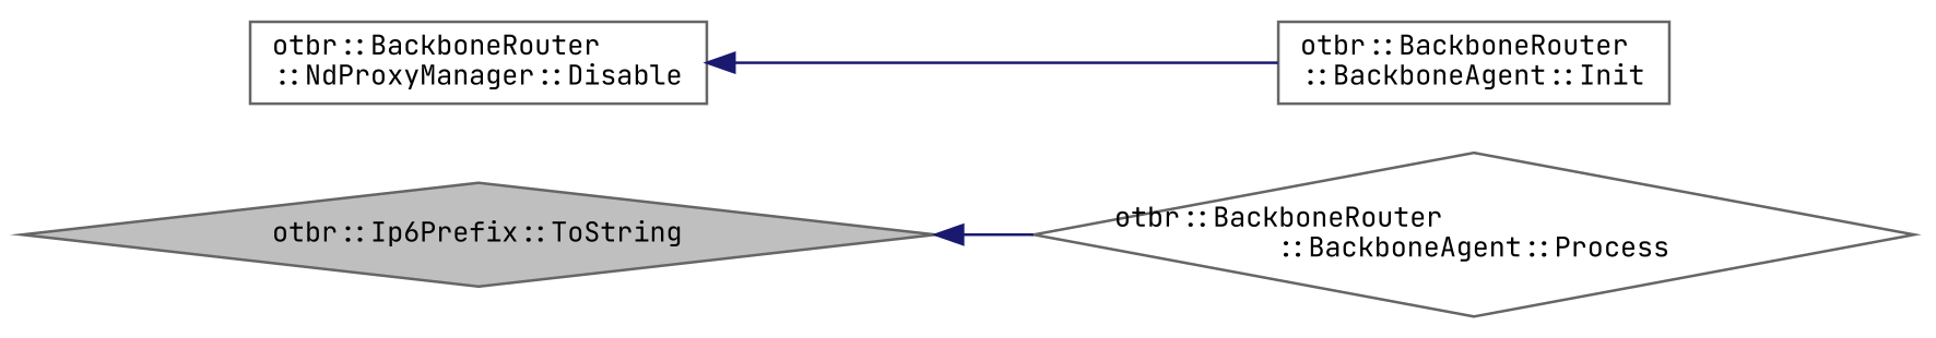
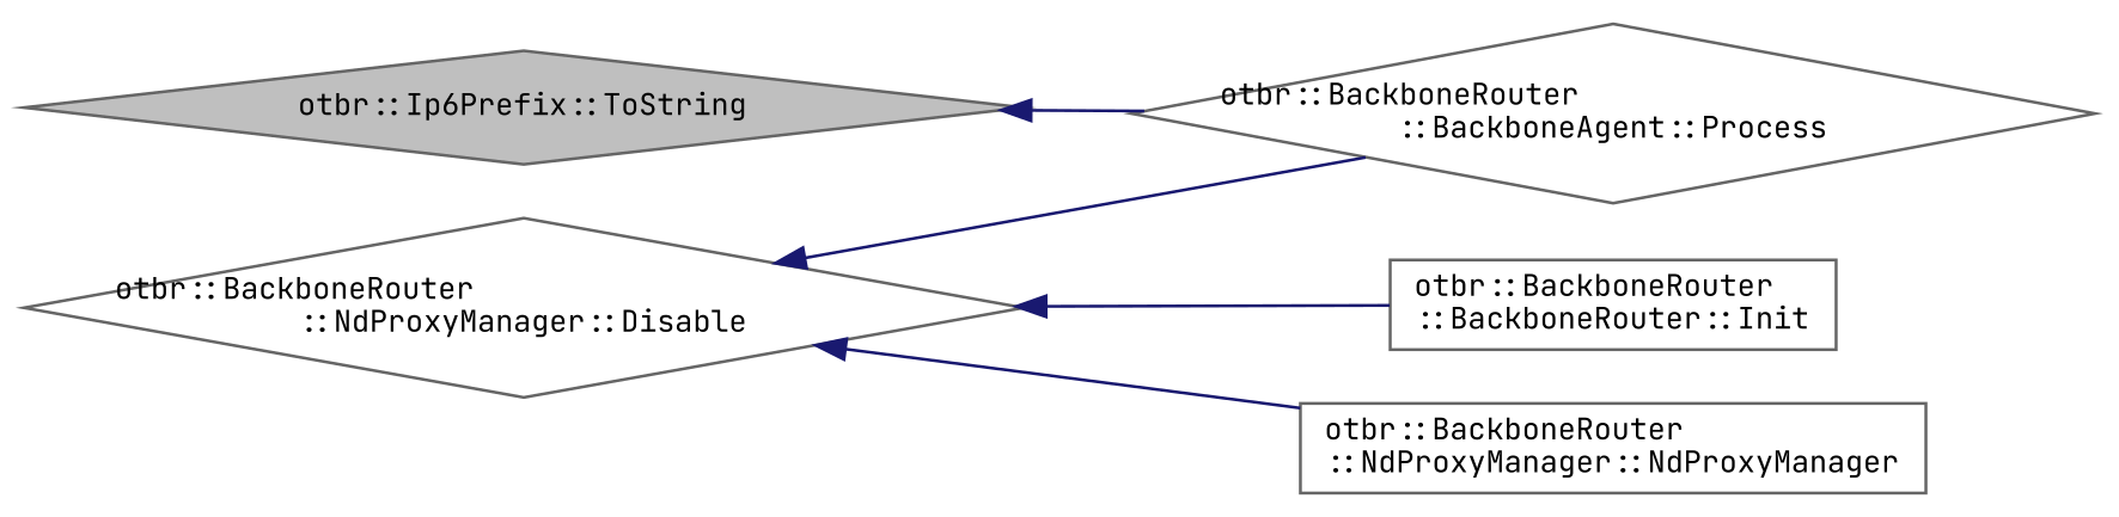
  digraph {
    fontname="JetBrains Mono"
    rankdir=LR
    node [color=gray40 fillcolor=white fontname="JetBrains Mono" fontsize=10 shape=diamond style=filled]
    edge [color=midnightblue dir=back fontname="JetBrains Mono" fontsize=10 labelfontname=Helvetica labelfontsize=10 style=solid]
    n1 [fillcolor=grey75 fontcolor=black height=0.2 label="otbr::Ip6Prefix::ToString" width=0.4]
    n2 [height=0.2 label="otbr::BackboneRouter\l::BackboneAgent::Process" width=0.4]
-   n3 [height=0.2 label="otbr::BackboneRouter\l::NdProxyManager::Disable" shape=box width=0.4]
-   n4 [height=0.2 label="otbr::BackboneRouter\l::BackboneAgent::Init" shape=box width=0.4]
+   n3 [height=0.2 label="otbr::BackboneRouter\l::NdProxyManager::Disable" width=0.4]
+   n4 [height=0.2 label="otbr::BackboneRouter\l::BackboneRouter::Init" shape=box width=0.4]
+   n5 [height=0.2 label="otbr::BackboneRouter\l::NdProxyManager::NdProxyManager" shape=box width=0.4]
    n1 -> n2
+   n3 -> n2
    n3 -> n4
+   n3 -> n5
  }
